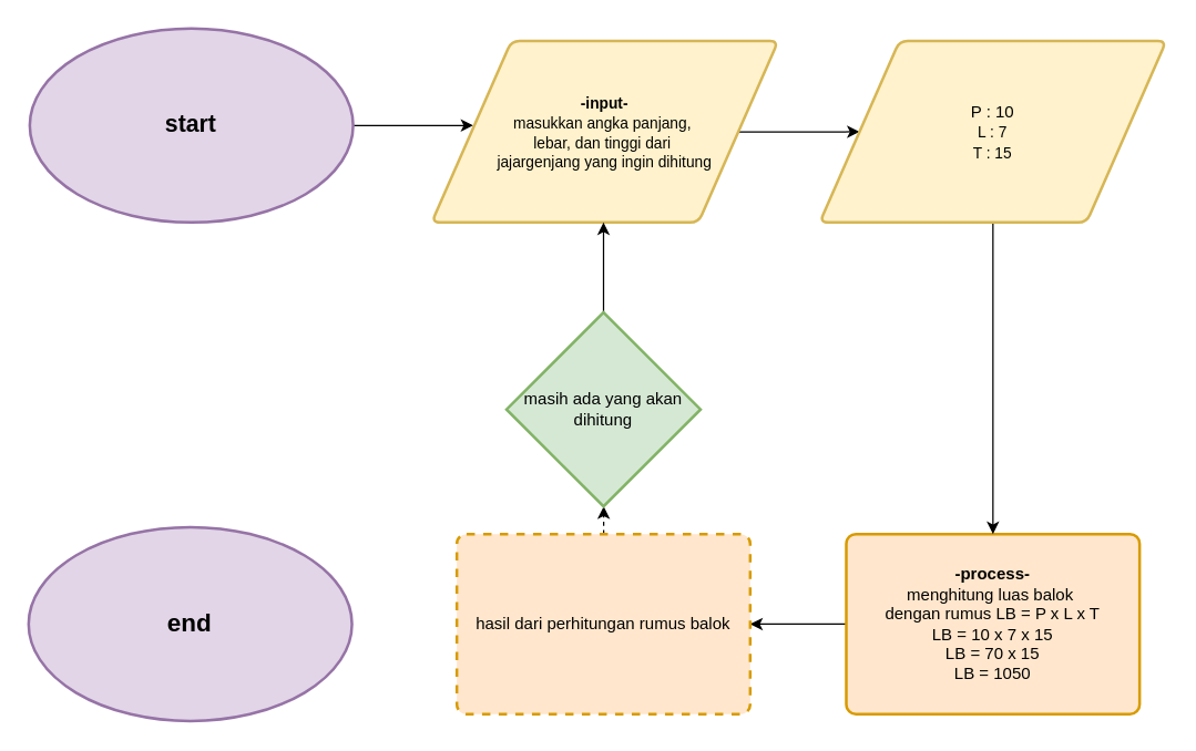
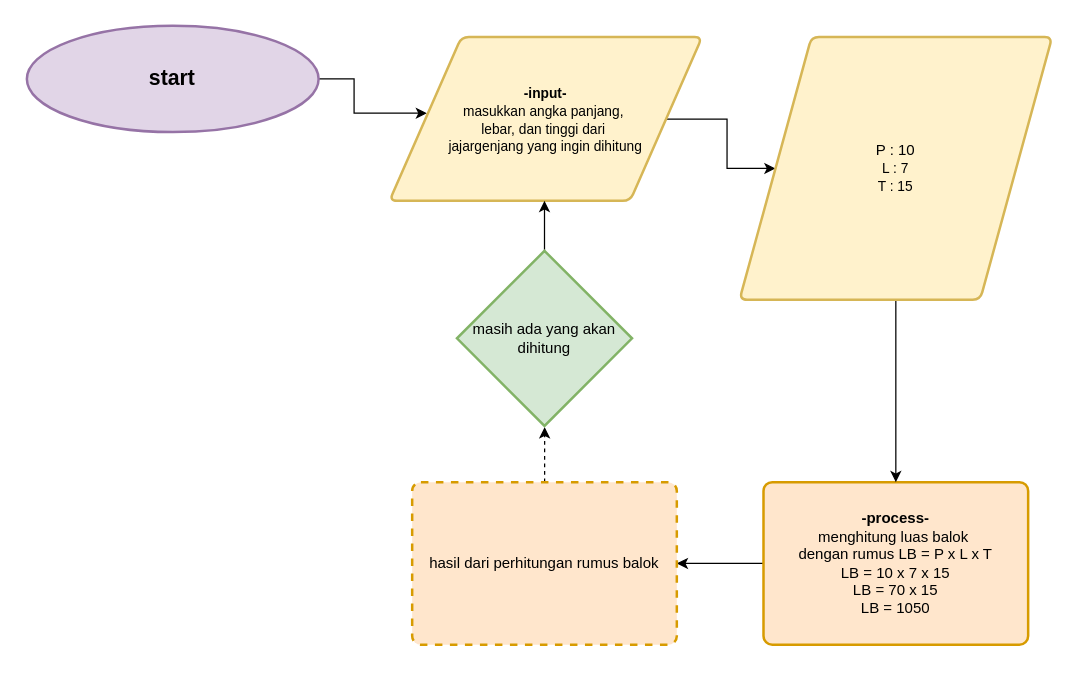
  <mxCell id="0" />
  <mxCell id="1" parent="0" />
  <mxCell id="2" style="edgeStyle=orthogonalEdgeStyle;rounded=0;orthogonalLoop=1;jettySize=auto;html=1;labelBackgroundColor=none;" edge="1" parent="1" source="3" target="11"><mxGeometry relative="1" as="geometry" /></mxCell>
  <mxCell id="3" value="&lt;b&gt;-process-&lt;/b&gt;&lt;br&gt;&lt;div style=&quot;&quot;&gt;menghitung luas balok&amp;nbsp;&lt;/div&gt;&lt;div style=&quot;&quot;&gt;dengan rumus LB = P x L x T&lt;/div&gt;&lt;div style=&quot;&quot;&gt;LB = 10 x 7 x 15&lt;/div&gt;&lt;div style=&quot;&quot;&gt;LB = 70 x 15&lt;/div&gt;&lt;div style=&quot;&quot;&gt;LB = 1050&lt;/div&gt;" style="rounded=1;whiteSpace=wrap;html=1;absoluteArcSize=1;arcSize=14;strokeWidth=2;labelBackgroundColor=none;fillColor=#ffe6cc;strokeColor=#d79b00;" vertex="1" parent="1"><mxGeometry x="610.16" y="385" width="211.67" height="130" as="geometry" /></mxCell>
  <mxCell id="4" style="edgeStyle=orthogonalEdgeStyle;rounded=0;orthogonalLoop=1;jettySize=auto;html=1;entryX=0.12;entryY=0.465;entryDx=0;entryDy=0;entryPerimeter=0;labelBackgroundColor=none;" edge="1" parent="1" source="5" target="7"><mxGeometry relative="1" as="geometry" /></mxCell>
- <mxCell id="5" value="&lt;b&gt;&lt;font style=&quot;font-size: 17px;&quot;&gt;start&lt;/font&gt;&lt;br&gt;&lt;/b&gt;" style="strokeWidth=2;html=1;shape=mxgraph.flowchart.start_1;whiteSpace=wrap;labelBackgroundColor=none;fillColor=#e1d5e7;strokeColor=#9673a6;" vertex="1" parent="1"><mxGeometry x="21" y="20" width="233.33" height="140" as="geometry" /></mxCell>
+ <mxCell id="5" value="&lt;b&gt;&lt;font style=&quot;font-size: 17px;&quot;&gt;start&lt;/font&gt;&lt;br&gt;&lt;/b&gt;" style="strokeWidth=2;html=1;shape=mxgraph.flowchart.start_1;whiteSpace=wrap;labelBackgroundColor=none;fillColor=#e1d5e7;strokeColor=#9673a6;" vertex="1" parent="1"><mxGeometry x="21" y="20" width="233.33" height="85" as="geometry" /></mxCell>
  <mxCell id="6" style="edgeStyle=orthogonalEdgeStyle;rounded=0;orthogonalLoop=1;jettySize=auto;html=1;entryX=1;entryY=0.5;entryDx=0;entryDy=0;labelBackgroundColor=none;" edge="1" parent="1" source="7" target="9"><mxGeometry relative="1" as="geometry" /></mxCell>
  <mxCell id="7" value="&lt;font style=&quot;font-size: 11px;&quot;&gt;&lt;b style=&quot;&quot;&gt;-input-&lt;br&gt;&lt;/b&gt;masukkan angka panjang,&amp;nbsp;&lt;br&gt;lebar, dan tinggi dari&amp;nbsp;&lt;br&gt;&lt;/font&gt;&lt;div style=&quot;border-color: var(--border-color); font-size: 11px;&quot;&gt;&lt;font style=&quot;font-size: 11px;&quot;&gt;jajargenjang yang ingin dihitung&lt;/font&gt;&lt;/div&gt;" style="shape=parallelogram;html=1;strokeWidth=2;perimeter=parallelogramPerimeter;whiteSpace=wrap;rounded=1;arcSize=12;size=0.23;align=center;labelBackgroundColor=none;fillColor=#fff2cc;strokeColor=#d6b656;" vertex="1" parent="1"><mxGeometry x="311" y="29.05" width="250" height="130.95" as="geometry" /></mxCell>
  <mxCell id="8" style="edgeStyle=orthogonalEdgeStyle;rounded=0;orthogonalLoop=1;jettySize=auto;html=1;entryX=0.5;entryY=0;entryDx=0;entryDy=0;labelBackgroundColor=none;" edge="1" parent="1" source="9" target="3"><mxGeometry relative="1" as="geometry" /></mxCell>
- <mxCell id="9" value="&lt;div&gt;P : 10&lt;/div&gt;&lt;div&gt;&lt;span style=&quot;font-size: 11px;&quot;&gt;L : 7&lt;/span&gt;&lt;/div&gt;&lt;div&gt;&lt;span style=&quot;font-size: 11px;&quot;&gt;T : 15&lt;/span&gt;&lt;/div&gt;" style="shape=parallelogram;html=1;strokeWidth=2;perimeter=parallelogramPerimeter;whiteSpace=wrap;rounded=1;arcSize=12;size=0.23;align=center;direction=west;labelBackgroundColor=none;fillColor=#fff2cc;strokeColor=#d6b656;" vertex="1" parent="1"><mxGeometry x="591" y="29.05" width="250" height="130.95" as="geometry" /></mxCell>
+ <mxCell id="9" value="&lt;div&gt;P : 10&lt;/div&gt;&lt;div&gt;&lt;span style=&quot;font-size: 11px;&quot;&gt;L : 7&lt;/span&gt;&lt;/div&gt;&lt;div&gt;&lt;span style=&quot;font-size: 11px;&quot;&gt;T : 15&lt;/span&gt;&lt;/div&gt;" style="shape=parallelogram;html=1;strokeWidth=2;perimeter=parallelogramPerimeter;whiteSpace=wrap;rounded=1;arcSize=12;size=0.23;align=center;direction=west;labelBackgroundColor=none;fillColor=#fff2cc;strokeColor=#d6b656;" vertex="1" parent="1"><mxGeometry x="591" y="29.05" width="250" height="210" as="geometry" /></mxCell>
  <mxCell id="10" style="edgeStyle=orthogonalEdgeStyle;rounded=0;orthogonalLoop=1;jettySize=auto;html=1;entryX=0.501;entryY=1.007;entryDx=0;entryDy=0;entryPerimeter=0;labelBackgroundColor=none;dashed=1;" edge="1" parent="1" source="11" target="14"><mxGeometry relative="1" as="geometry" /></mxCell>
  <mxCell id="11" value="hasil dari perhitungan rumus balok" style="rounded=1;whiteSpace=wrap;html=1;absoluteArcSize=1;arcSize=14;strokeWidth=2;labelBackgroundColor=none;fillColor=#ffe6cc;strokeColor=#d79b00;dashed=1;" vertex="1" parent="1"><mxGeometry x="329.16" y="385" width="211.67" height="130" as="geometry" /></mxCell>
- <mxCell id="12" value="&lt;b&gt;&lt;font style=&quot;font-size: 18px;&quot;&gt;end&lt;/font&gt;&lt;/b&gt;" style="strokeWidth=2;html=1;shape=mxgraph.flowchart.start_1;whiteSpace=wrap;labelBackgroundColor=none;fillColor=#e1d5e7;strokeColor=#9673a6;" vertex="1" parent="1"><mxGeometry x="20.16" y="380" width="233.33" height="140" as="geometry" /></mxCell>
  <mxCell id="13" style="edgeStyle=orthogonalEdgeStyle;rounded=0;orthogonalLoop=1;jettySize=auto;html=1;entryX=0.496;entryY=1;entryDx=0;entryDy=0;entryPerimeter=0;labelBackgroundColor=none;" edge="1" parent="1" source="14" target="7"><mxGeometry relative="1" as="geometry" /></mxCell>
- <mxCell id="14" value="masih ada yang akan dihitung" style="strokeWidth=2;html=1;shape=mxgraph.flowchart.decision;whiteSpace=wrap;labelBackgroundColor=none;fillColor=#d5e8d4;strokeColor=#82b366;" vertex="1" parent="1"><mxGeometry x="365" y="225" width="140" height="140" as="geometry" /></mxCell>
+ <mxCell id="14" value="masih ada yang akan dihitung" style="strokeWidth=2;html=1;shape=mxgraph.flowchart.decision;whiteSpace=wrap;labelBackgroundColor=none;fillColor=#d5e8d4;strokeColor=#82b366;" vertex="1" parent="1"><mxGeometry x="365" y="200" width="140" height="140" as="geometry" /></mxCell>
